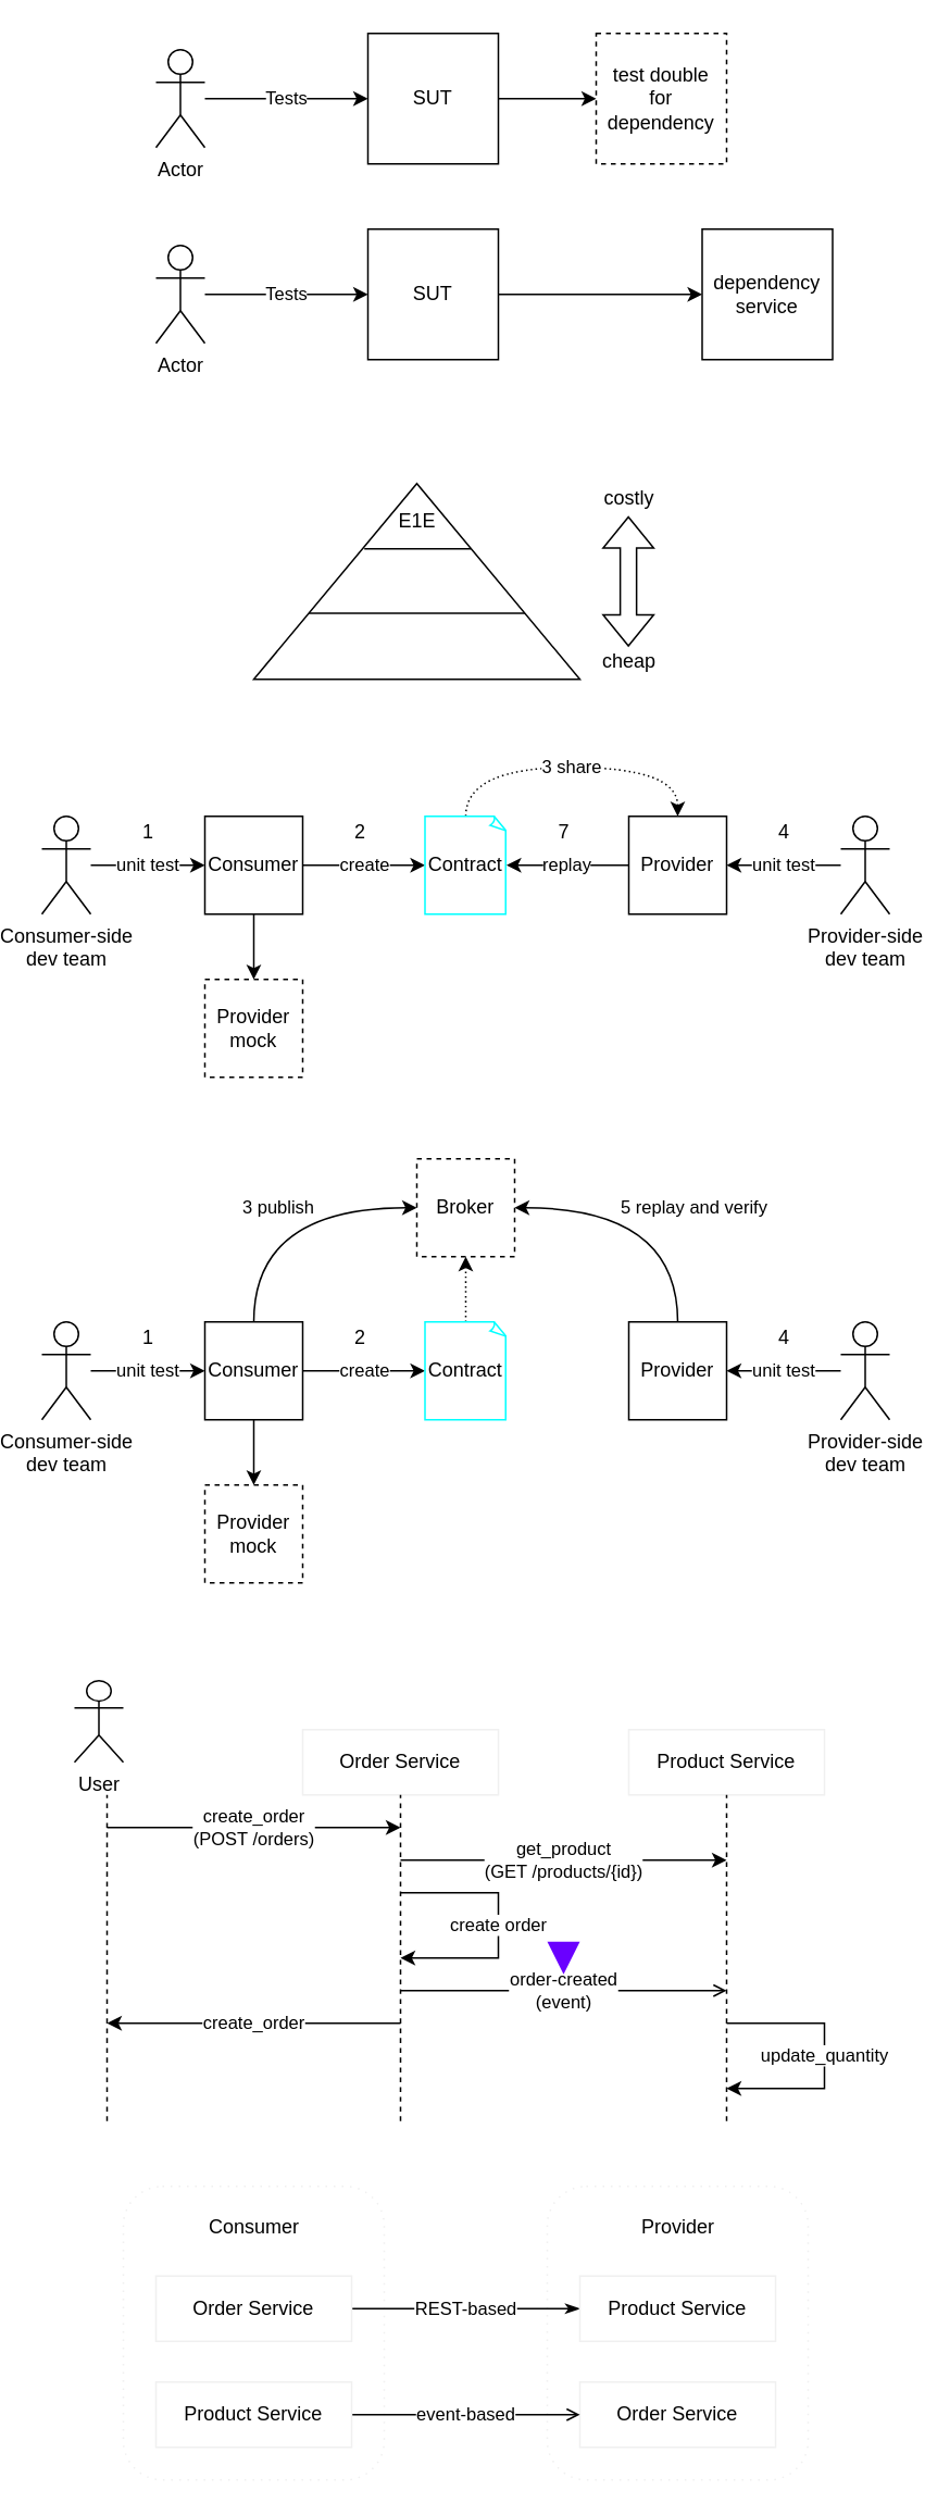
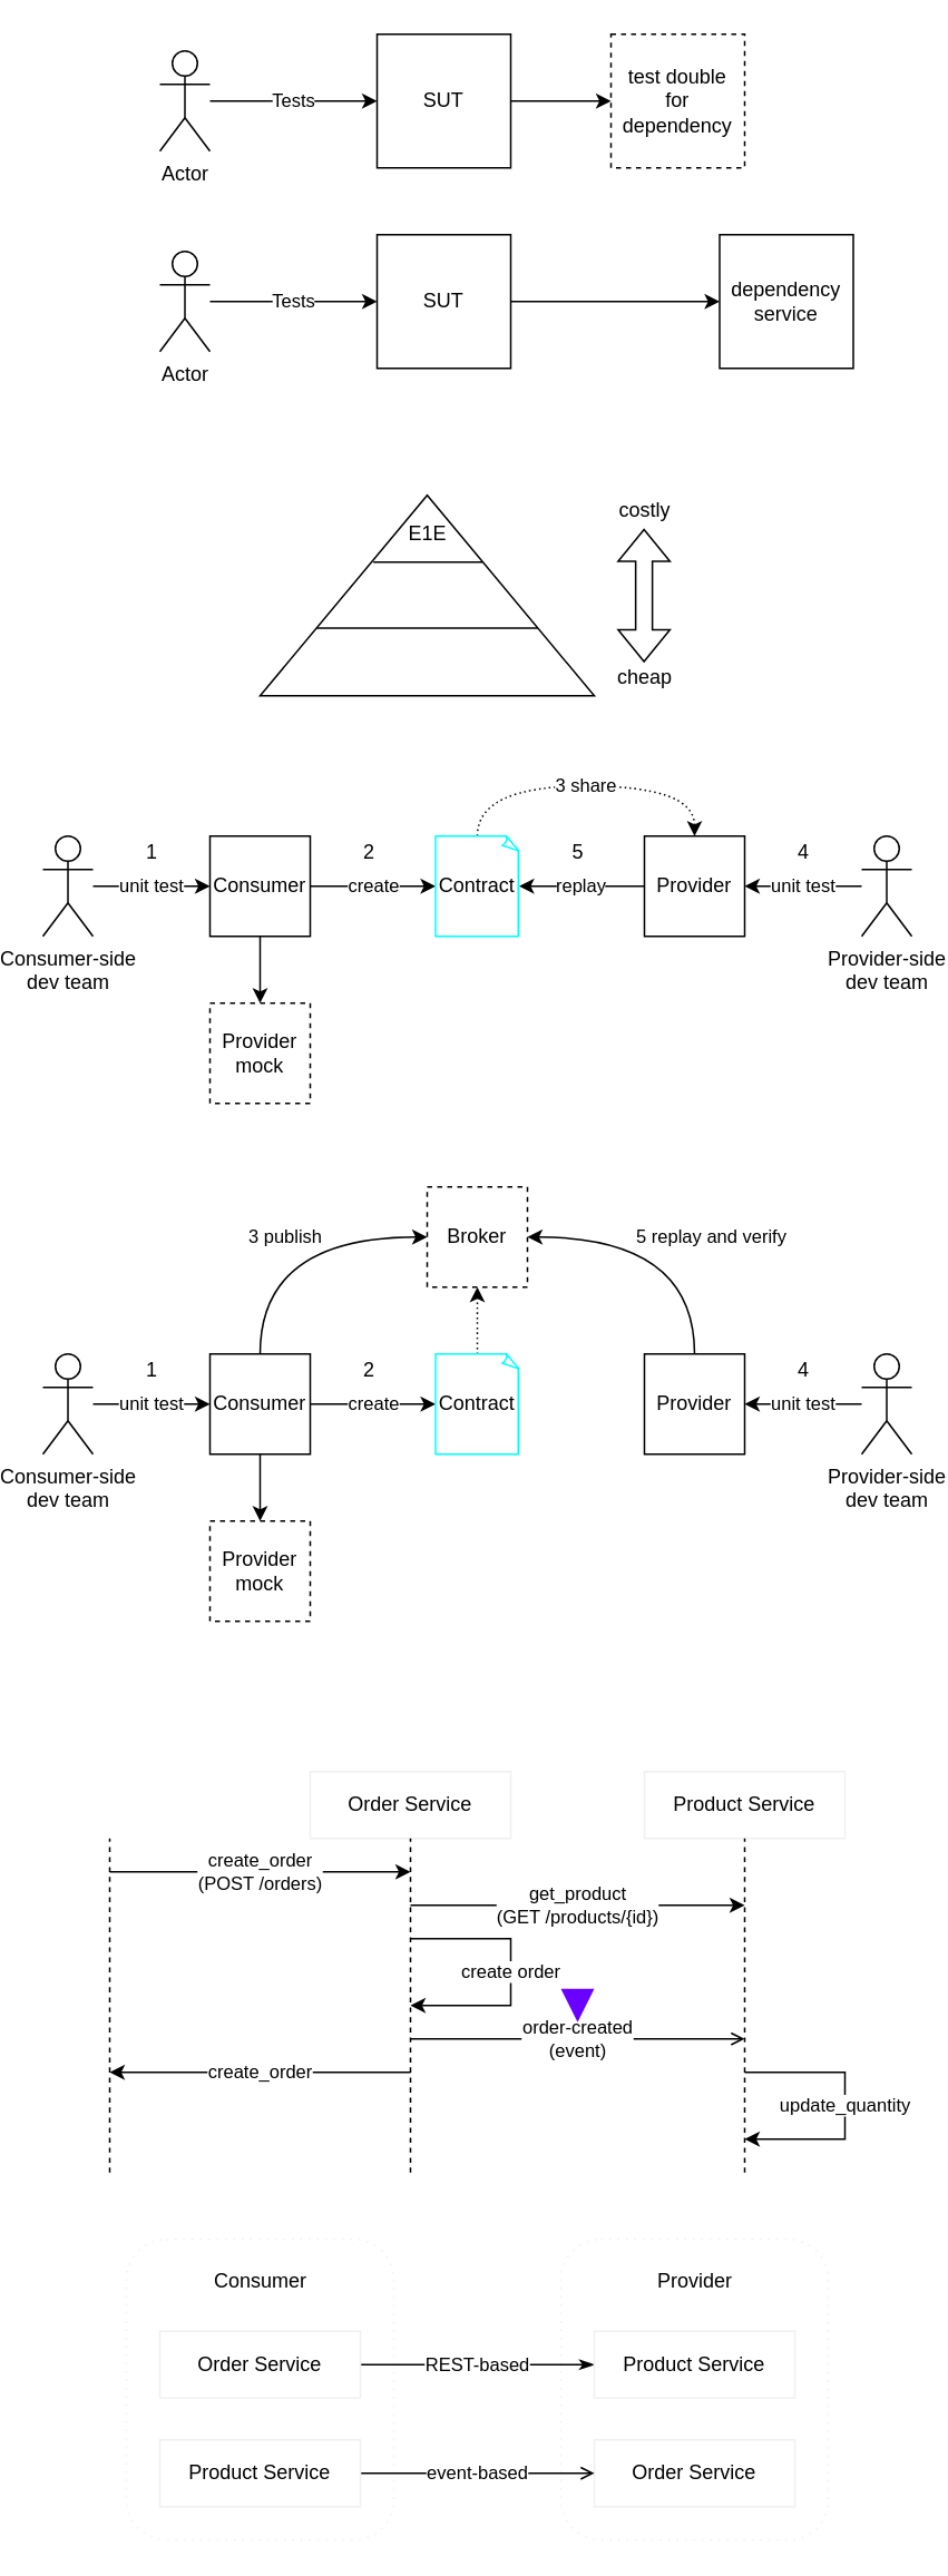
  <mxCell id="0" />
  <mxCell id="1" parent="0" />
  <mxCell id="2" value="" style="rounded=1;whiteSpace=wrap;html=1;strokeColor=#F0F0F0;fillColor=none;dashed=1;dashPattern=1 4;" vertex="1" parent="1"><mxGeometry x="70" y="1340" width="160" height="180" as="geometry" /></mxCell>
  <mxCell id="3" value="" style="rounded=1;whiteSpace=wrap;html=1;strokeColor=#F0F0F0;fillColor=none;dashed=1;dashPattern=1 4;" vertex="1" parent="1"><mxGeometry x="330" y="1340" width="160" height="180" as="geometry" /></mxCell>
  <mxCell id="4" style="edgeStyle=orthogonalEdgeStyle;rounded=0;orthogonalLoop=1;jettySize=auto;html=1;exitX=1;exitY=0.5;exitDx=0;exitDy=0;" parent="1" source="5" target="6" edge="1"><mxGeometry relative="1" as="geometry" /></mxCell>
  <mxCell id="5" value="SUT" style="whiteSpace=wrap;html=1;aspect=fixed;fillColor=none;" parent="1" vertex="1"><mxGeometry x="220" y="20" width="80" height="80" as="geometry" /></mxCell>
  <mxCell id="6" value="test double&lt;br&gt;for dependency" style="whiteSpace=wrap;html=1;aspect=fixed;fillColor=none;dashed=1;" parent="1" vertex="1"><mxGeometry x="360" y="20" width="80" height="80" as="geometry" /></mxCell>
  <mxCell id="7" value="Tests" style="edgeStyle=orthogonalEdgeStyle;rounded=0;orthogonalLoop=1;jettySize=auto;html=1;" parent="1" source="8" target="5" edge="1"><mxGeometry relative="1" as="geometry" /></mxCell>
  <mxCell id="8" value="Actor" style="shape=umlActor;verticalLabelPosition=bottom;verticalAlign=top;html=1;outlineConnect=0;fillColor=none;" parent="1" vertex="1"><mxGeometry x="90" y="30" width="30" height="60" as="geometry" /></mxCell>
  <mxCell id="9" style="edgeStyle=orthogonalEdgeStyle;rounded=0;orthogonalLoop=1;jettySize=auto;html=1;exitX=1;exitY=0.5;exitDx=0;exitDy=0;" parent="1" source="10" target="11" edge="1"><mxGeometry relative="1" as="geometry" /></mxCell>
  <mxCell id="10" value="SUT" style="whiteSpace=wrap;html=1;aspect=fixed;fillColor=none;" parent="1" vertex="1"><mxGeometry x="220" y="140" width="80" height="80" as="geometry" /></mxCell>
  <mxCell id="11" value="dependency service" style="whiteSpace=wrap;html=1;aspect=fixed;fillColor=none;" parent="1" vertex="1"><mxGeometry x="425" y="140" width="80" height="80" as="geometry" /></mxCell>
  <mxCell id="12" value="Tests" style="edgeStyle=orthogonalEdgeStyle;rounded=0;orthogonalLoop=1;jettySize=auto;html=1;" parent="1" source="13" target="10" edge="1"><mxGeometry relative="1" as="geometry" /></mxCell>
  <mxCell id="13" value="Actor" style="shape=umlActor;verticalLabelPosition=bottom;verticalAlign=top;html=1;outlineConnect=0;fillColor=none;" parent="1" vertex="1"><mxGeometry x="90" y="150" width="30" height="60" as="geometry" /></mxCell>
  <mxCell id="14" value="" style="verticalLabelPosition=bottom;verticalAlign=top;html=1;shape=mxgraph.basic.acute_triangle;dx=0.5;fillColor=none;" parent="1" vertex="1"><mxGeometry x="150" y="296" width="200" height="120" as="geometry" /></mxCell>
  <mxCell id="15" value="E1E" style="text;html=1;align=center;verticalAlign=middle;resizable=0;points=[];autosize=1;strokeColor=none;fillColor=none;" parent="1" vertex="1"><mxGeometry x="225" y="304" width="50" height="30" as="geometry" /></mxCell>
  <mxCell id="16" value="" style="endArrow=none;html=1;rounded=0;exitX=0.339;exitY=0.333;exitDx=0;exitDy=0;exitPerimeter=0;entryX=0.665;entryY=0.333;entryDx=0;entryDy=0;entryPerimeter=0;" parent="1" source="14" target="14" edge="1"><mxGeometry width="50" height="50" relative="1" as="geometry"><mxPoint x="220" y="426" as="sourcePoint" /><mxPoint x="270" y="376" as="targetPoint" /></mxGeometry></mxCell>
  <mxCell id="17" value="" style="endArrow=none;html=1;rounded=0;exitX=0.169;exitY=0.663;exitDx=0;exitDy=0;exitPerimeter=0;entryX=0.831;entryY=0.663;entryDx=0;entryDy=0;entryPerimeter=0;" parent="1" source="14" target="14" edge="1"><mxGeometry width="50" height="50" relative="1" as="geometry"><mxPoint x="227.8" y="345.96" as="sourcePoint" /><mxPoint x="293" y="345.96" as="targetPoint" /></mxGeometry></mxCell>
  <mxCell id="18" style="edgeStyle=none;rounded=0;orthogonalLoop=1;jettySize=auto;html=1;exitX=0.5;exitY=1;exitDx=0;exitDy=0;" edge="1" parent="1" source="20" target="21"><mxGeometry relative="1" as="geometry" /></mxCell>
  <mxCell id="19" value="create" style="edgeStyle=none;rounded=0;orthogonalLoop=1;jettySize=auto;html=1;exitX=1;exitY=0.5;exitDx=0;exitDy=0;" edge="1" parent="1" source="20" target="28"><mxGeometry relative="1" as="geometry" /></mxCell>
  <mxCell id="20" value="Consumer" style="whiteSpace=wrap;html=1;aspect=fixed;fillColor=none;" parent="1" vertex="1"><mxGeometry x="120" y="500" width="60" height="60" as="geometry" /></mxCell>
  <mxCell id="21" value="Provider mock" style="whiteSpace=wrap;html=1;aspect=fixed;fillColor=none;dashed=1;" parent="1" vertex="1"><mxGeometry x="120" y="600" width="60" height="60" as="geometry" /></mxCell>
  <mxCell id="22" value="unit test" style="edgeStyle=orthogonalEdgeStyle;rounded=0;orthogonalLoop=1;jettySize=auto;html=1;" parent="1" source="23" target="20" edge="1"><mxGeometry relative="1" as="geometry" /></mxCell>
  <mxCell id="23" value="Consumer-side&lt;br&gt;dev team" style="shape=umlActor;verticalLabelPosition=bottom;verticalAlign=top;html=1;outlineConnect=0;fillColor=none;" parent="1" vertex="1"><mxGeometry x="20" y="500" width="30" height="60" as="geometry" /></mxCell>
  <mxCell id="24" value="" style="shape=flexArrow;endArrow=classic;startArrow=classic;html=1;rounded=0;" edge="1" parent="1"><mxGeometry width="100" height="100" relative="1" as="geometry"><mxPoint x="379.76" y="396" as="sourcePoint" /><mxPoint x="379.76" y="316" as="targetPoint" /></mxGeometry></mxCell>
  <mxCell id="25" value="costly" style="text;html=1;align=center;verticalAlign=middle;resizable=0;points=[];autosize=1;strokeColor=none;fillColor=none;" vertex="1" parent="1"><mxGeometry x="355" y="290" width="50" height="30" as="geometry" /></mxCell>
  <mxCell id="26" value="cheap" style="text;html=1;align=center;verticalAlign=middle;resizable=0;points=[];autosize=1;strokeColor=none;fillColor=none;" vertex="1" parent="1"><mxGeometry x="350" y="390" width="60" height="30" as="geometry" /></mxCell>
  <mxCell id="27" value="3 share" style="edgeStyle=orthogonalEdgeStyle;rounded=0;orthogonalLoop=1;jettySize=auto;html=1;exitX=0.5;exitY=0;exitDx=0;exitDy=0;exitPerimeter=0;entryX=0.5;entryY=0;entryDx=0;entryDy=0;curved=1;dashed=1;dashPattern=1 2;" edge="1" parent="1" source="28" target="30"><mxGeometry relative="1" as="geometry"><Array as="points"><mxPoint x="280" y="470" /><mxPoint x="410" y="470" /></Array></mxGeometry></mxCell>
  <mxCell id="28" value="Contract" style="whiteSpace=wrap;html=1;shape=mxgraph.basic.document;fillColor=none;strokeColor=#00FFFF;" vertex="1" parent="1"><mxGeometry x="255" y="500" width="50" height="60" as="geometry" /></mxCell>
  <mxCell id="29" value="replay" style="edgeStyle=none;rounded=0;orthogonalLoop=1;jettySize=auto;html=1;exitX=0;exitY=0.5;exitDx=0;exitDy=0;" edge="1" parent="1" source="30" target="28"><mxGeometry relative="1" as="geometry" /></mxCell>
  <mxCell id="30" value="Provider" style="whiteSpace=wrap;html=1;aspect=fixed;fillColor=none;" vertex="1" parent="1"><mxGeometry x="380" y="500" width="60" height="60" as="geometry" /></mxCell>
  <mxCell id="31" value="unit test" style="edgeStyle=none;rounded=0;orthogonalLoop=1;jettySize=auto;html=1;" edge="1" parent="1" source="32" target="30"><mxGeometry relative="1" as="geometry" /></mxCell>
  <mxCell id="32" value="Provider-side&lt;br&gt;dev team" style="shape=umlActor;verticalLabelPosition=bottom;verticalAlign=top;html=1;outlineConnect=0;fillColor=none;" vertex="1" parent="1"><mxGeometry x="510" y="500" width="30" height="60" as="geometry" /></mxCell>
  <mxCell id="33" value="1" style="text;html=1;align=center;verticalAlign=middle;resizable=0;points=[];autosize=1;strokeColor=none;fillColor=none;" vertex="1" parent="1"><mxGeometry x="70" y="495" width="30" height="30" as="geometry" /></mxCell>
  <mxCell id="34" value="2" style="text;html=1;align=center;verticalAlign=middle;resizable=0;points=[];autosize=1;strokeColor=none;fillColor=none;" vertex="1" parent="1"><mxGeometry x="200" y="495" width="30" height="30" as="geometry" /></mxCell>
  <mxCell id="35" value="4" style="text;html=1;align=center;verticalAlign=middle;resizable=0;points=[];autosize=1;strokeColor=none;fillColor=none;" vertex="1" parent="1"><mxGeometry x="460" y="495" width="30" height="30" as="geometry" /></mxCell>
- <mxCell id="36" value="7" style="text;html=1;align=center;verticalAlign=middle;resizable=0;points=[];autosize=1;strokeColor=none;fillColor=none;" vertex="1" parent="1"><mxGeometry x="325" y="495" width="30" height="30" as="geometry" /></mxCell>
+ <mxCell id="36" value="5" style="text;html=1;align=center;verticalAlign=middle;resizable=0;points=[];autosize=1;strokeColor=none;fillColor=none;" vertex="1" parent="1"><mxGeometry x="325" y="495" width="30" height="30" as="geometry" /></mxCell>
  <mxCell id="37" style="edgeStyle=none;rounded=0;orthogonalLoop=1;jettySize=auto;html=1;exitX=0.5;exitY=1;exitDx=0;exitDy=0;" edge="1" parent="1" source="39" target="40"><mxGeometry relative="1" as="geometry" /></mxCell>
  <mxCell id="38" value="create" style="edgeStyle=none;rounded=0;orthogonalLoop=1;jettySize=auto;html=1;exitX=1;exitY=0.5;exitDx=0;exitDy=0;" edge="1" parent="1" source="39" target="45"><mxGeometry relative="1" as="geometry" /></mxCell>
  <mxCell id="39" value="Consumer" style="whiteSpace=wrap;html=1;aspect=fixed;fillColor=none;" vertex="1" parent="1"><mxGeometry x="120" y="810" width="60" height="60" as="geometry" /></mxCell>
  <mxCell id="40" value="Provider mock" style="whiteSpace=wrap;html=1;aspect=fixed;fillColor=none;dashed=1;" vertex="1" parent="1"><mxGeometry x="120" y="910" width="60" height="60" as="geometry" /></mxCell>
  <mxCell id="41" value="unit test" style="edgeStyle=orthogonalEdgeStyle;rounded=0;orthogonalLoop=1;jettySize=auto;html=1;" edge="1" parent="1" source="42" target="39"><mxGeometry relative="1" as="geometry" /></mxCell>
  <mxCell id="42" value="Consumer-side&lt;br&gt;dev team" style="shape=umlActor;verticalLabelPosition=bottom;verticalAlign=top;html=1;outlineConnect=0;fillColor=none;" vertex="1" parent="1"><mxGeometry x="20" y="810" width="30" height="60" as="geometry" /></mxCell>
  <mxCell id="43" value="3 publish" style="edgeStyle=orthogonalEdgeStyle;curved=1;rounded=0;orthogonalLoop=1;jettySize=auto;html=1;exitX=0.5;exitY=0;exitDx=0;exitDy=0;entryX=0;entryY=0.5;entryDx=0;entryDy=0;" edge="1" parent="1" source="39" target="53"><mxGeometry relative="1" as="geometry" /></mxCell>
  <mxCell id="44" style="edgeStyle=orthogonalEdgeStyle;curved=1;rounded=0;orthogonalLoop=1;jettySize=auto;html=1;exitX=0.5;exitY=0;exitDx=0;exitDy=0;exitPerimeter=0;entryX=0.5;entryY=1;entryDx=0;entryDy=0;dashed=1;dashPattern=1 2;" edge="1" parent="1" source="45" target="53"><mxGeometry relative="1" as="geometry" /></mxCell>
  <mxCell id="45" value="Contract" style="whiteSpace=wrap;html=1;shape=mxgraph.basic.document;fillColor=none;strokeColor=#00FFFF;" vertex="1" parent="1"><mxGeometry x="255" y="810" width="50" height="60" as="geometry" /></mxCell>
  <mxCell id="46" value="5 replay and verify" style="edgeStyle=orthogonalEdgeStyle;rounded=0;orthogonalLoop=1;jettySize=auto;html=1;exitX=0.5;exitY=0;exitDx=0;exitDy=0;entryX=1;entryY=0.5;entryDx=0;entryDy=0;curved=1;" edge="1" parent="1" source="47" target="53"><mxGeometry x="-0.176" y="-10" relative="1" as="geometry"><mxPoint x="10" y="10" as="offset" /></mxGeometry></mxCell>
  <mxCell id="47" value="Provider" style="whiteSpace=wrap;html=1;aspect=fixed;fillColor=none;" vertex="1" parent="1"><mxGeometry x="380" y="810" width="60" height="60" as="geometry" /></mxCell>
  <mxCell id="48" value="unit test" style="edgeStyle=none;rounded=0;orthogonalLoop=1;jettySize=auto;html=1;" edge="1" parent="1" source="49" target="47"><mxGeometry relative="1" as="geometry" /></mxCell>
  <mxCell id="49" value="Provider-side&lt;br&gt;dev team" style="shape=umlActor;verticalLabelPosition=bottom;verticalAlign=top;html=1;outlineConnect=0;fillColor=none;" vertex="1" parent="1"><mxGeometry x="510" y="810" width="30" height="60" as="geometry" /></mxCell>
  <mxCell id="50" value="1" style="text;html=1;align=center;verticalAlign=middle;resizable=0;points=[];autosize=1;strokeColor=none;fillColor=none;" vertex="1" parent="1"><mxGeometry x="70" y="805" width="30" height="30" as="geometry" /></mxCell>
  <mxCell id="51" value="2" style="text;html=1;align=center;verticalAlign=middle;resizable=0;points=[];autosize=1;strokeColor=none;fillColor=none;" vertex="1" parent="1"><mxGeometry x="200" y="805" width="30" height="30" as="geometry" /></mxCell>
  <mxCell id="52" value="4" style="text;html=1;align=center;verticalAlign=middle;resizable=0;points=[];autosize=1;strokeColor=none;fillColor=none;" vertex="1" parent="1"><mxGeometry x="460" y="805" width="30" height="30" as="geometry" /></mxCell>
  <mxCell id="53" value="Broker" style="whiteSpace=wrap;html=1;aspect=fixed;fillColor=none;dashed=1;" vertex="1" parent="1"><mxGeometry x="250" y="710" width="60" height="60" as="geometry" /></mxCell>
  <mxCell id="54" value="Order Service" style="rounded=0;whiteSpace=wrap;html=1;strokeColor=#F0F0F0;fillColor=none;" vertex="1" parent="1"><mxGeometry x="180" y="1060" width="120" height="40" as="geometry" /></mxCell>
  <mxCell id="55" value="Product Service" style="rounded=0;whiteSpace=wrap;html=1;strokeColor=#F0F0F0;fillColor=none;" vertex="1" parent="1"><mxGeometry x="380" y="1060" width="120" height="40" as="geometry" /></mxCell>
- <mxCell id="56" value="User" style="shape=umlActor;verticalLabelPosition=bottom;verticalAlign=top;html=1;outlineConnect=0;fillColor=none;" vertex="1" parent="1"><mxGeometry x="40" y="1030" width="30" height="50" as="geometry" /></mxCell>
  <mxCell id="57" value="" style="endArrow=none;dashed=1;html=1;rounded=0;curved=1;entryX=0.5;entryY=1;entryDx=0;entryDy=0;" edge="1" parent="1" target="54"><mxGeometry width="50" height="50" relative="1" as="geometry"><mxPoint x="240" y="1300" as="sourcePoint" /><mxPoint x="280" y="1140" as="targetPoint" /></mxGeometry></mxCell>
  <mxCell id="58" value="" style="endArrow=none;dashed=1;html=1;rounded=0;curved=1;entryX=0.5;entryY=1;entryDx=0;entryDy=0;" edge="1" parent="1" target="55"><mxGeometry width="50" height="50" relative="1" as="geometry"><mxPoint x="440" y="1300" as="sourcePoint" /><mxPoint x="210" y="1110" as="targetPoint" /></mxGeometry></mxCell>
  <mxCell id="59" value="get_product&lt;br&gt;(GET /products/{id})" style="endArrow=classic;html=1;rounded=0;curved=1;" edge="1" parent="1"><mxGeometry width="50" height="50" relative="1" as="geometry"><mxPoint x="240" y="1140" as="sourcePoint" /><mxPoint x="440" y="1140" as="targetPoint" /></mxGeometry></mxCell>
  <mxCell id="60" value="create order" style="endArrow=classic;html=1;rounded=0;" edge="1" parent="1"><mxGeometry width="50" height="50" relative="1" as="geometry"><mxPoint x="240" y="1160" as="sourcePoint" /><mxPoint x="240" y="1200" as="targetPoint" /><Array as="points"><mxPoint x="300" y="1160" /><mxPoint x="300" y="1180" /><mxPoint x="300" y="1200" /></Array></mxGeometry></mxCell>
  <mxCell id="61" value="order-created&lt;br&gt;(event)" style="endArrow=open;html=1;rounded=0;curved=1;endFill=0;" edge="1" parent="1"><mxGeometry width="50" height="50" relative="1" as="geometry"><mxPoint x="240" y="1220" as="sourcePoint" /><mxPoint x="440" y="1220" as="targetPoint" /></mxGeometry></mxCell>
  <mxCell id="62" value="update_quantity" style="endArrow=classic;html=1;rounded=0;" edge="1" parent="1"><mxGeometry width="50" height="50" relative="1" as="geometry"><mxPoint x="440" y="1240" as="sourcePoint" /><mxPoint x="440" y="1280" as="targetPoint" /><Array as="points"><mxPoint x="500" y="1240" /><mxPoint x="500" y="1260" /><mxPoint x="500" y="1280" /></Array></mxGeometry></mxCell>
  <mxCell id="63" value="" style="endArrow=none;dashed=1;html=1;rounded=0;curved=1;entryX=0.5;entryY=1;entryDx=0;entryDy=0;" edge="1" parent="1"><mxGeometry width="50" height="50" relative="1" as="geometry"><mxPoint x="60" y="1300" as="sourcePoint" /><mxPoint x="60" y="1100" as="targetPoint" /></mxGeometry></mxCell>
  <mxCell id="64" value="create_order&lt;br&gt;(POST /orders)" style="endArrow=classic;html=1;rounded=0;curved=1;" edge="1" parent="1"><mxGeometry width="50" height="50" relative="1" as="geometry"><mxPoint x="60" y="1120" as="sourcePoint" /><mxPoint x="240" y="1120" as="targetPoint" /></mxGeometry></mxCell>
  <mxCell id="65" value="create_order" style="endArrow=classic;html=1;rounded=0;curved=1;" edge="1" parent="1"><mxGeometry width="50" height="50" relative="1" as="geometry"><mxPoint x="240" y="1240" as="sourcePoint" /><mxPoint x="60" y="1240" as="targetPoint" /></mxGeometry></mxCell>
  <mxCell id="66" value="" style="triangle;whiteSpace=wrap;html=1;strokeColor=none;fillColor=#6a00ff;rotation=90;fontColor=#ffffff;" vertex="1" parent="1"><mxGeometry x="330" y="1190" width="20" height="20" as="geometry" /></mxCell>
  <mxCell id="67" value="REST-based" style="edgeStyle=orthogonalEdgeStyle;rounded=0;orthogonalLoop=1;jettySize=auto;html=1;endArrow=classicThin;endFill=1;" edge="1" parent="1" source="68" target="69"><mxGeometry relative="1" as="geometry" /></mxCell>
  <mxCell id="68" value="Order Service" style="rounded=0;whiteSpace=wrap;html=1;strokeColor=#F0F0F0;fillColor=none;" vertex="1" parent="1"><mxGeometry x="90" y="1395" width="120" height="40" as="geometry" /></mxCell>
  <mxCell id="69" value="Product Service" style="rounded=0;whiteSpace=wrap;html=1;strokeColor=#F0F0F0;fillColor=none;" vertex="1" parent="1"><mxGeometry x="350" y="1395" width="120" height="40" as="geometry" /></mxCell>
  <mxCell id="70" value="Order Service" style="rounded=0;whiteSpace=wrap;html=1;strokeColor=#F0F0F0;fillColor=none;" vertex="1" parent="1"><mxGeometry x="350" y="1460" width="120" height="40" as="geometry" /></mxCell>
  <mxCell id="71" value="event-based" style="edgeStyle=orthogonalEdgeStyle;rounded=0;orthogonalLoop=1;jettySize=auto;html=1;exitX=1;exitY=0.5;exitDx=0;exitDy=0;endArrow=open;endFill=0;" edge="1" parent="1" source="72" target="70"><mxGeometry relative="1" as="geometry" /></mxCell>
  <mxCell id="72" value="Product Service" style="rounded=0;whiteSpace=wrap;html=1;strokeColor=#F0F0F0;fillColor=none;" vertex="1" parent="1"><mxGeometry x="90" y="1460" width="120" height="40" as="geometry" /></mxCell>
  <mxCell id="73" value="Consumer" style="text;html=1;align=center;verticalAlign=middle;resizable=0;points=[];autosize=1;strokeColor=none;fillColor=none;" vertex="1" parent="1"><mxGeometry x="110" y="1350" width="80" height="30" as="geometry" /></mxCell>
  <mxCell id="74" value="Provider" style="text;html=1;align=center;verticalAlign=middle;resizable=0;points=[];autosize=1;strokeColor=none;fillColor=none;" vertex="1" parent="1"><mxGeometry x="375" y="1350" width="70" height="30" as="geometry" /></mxCell>
